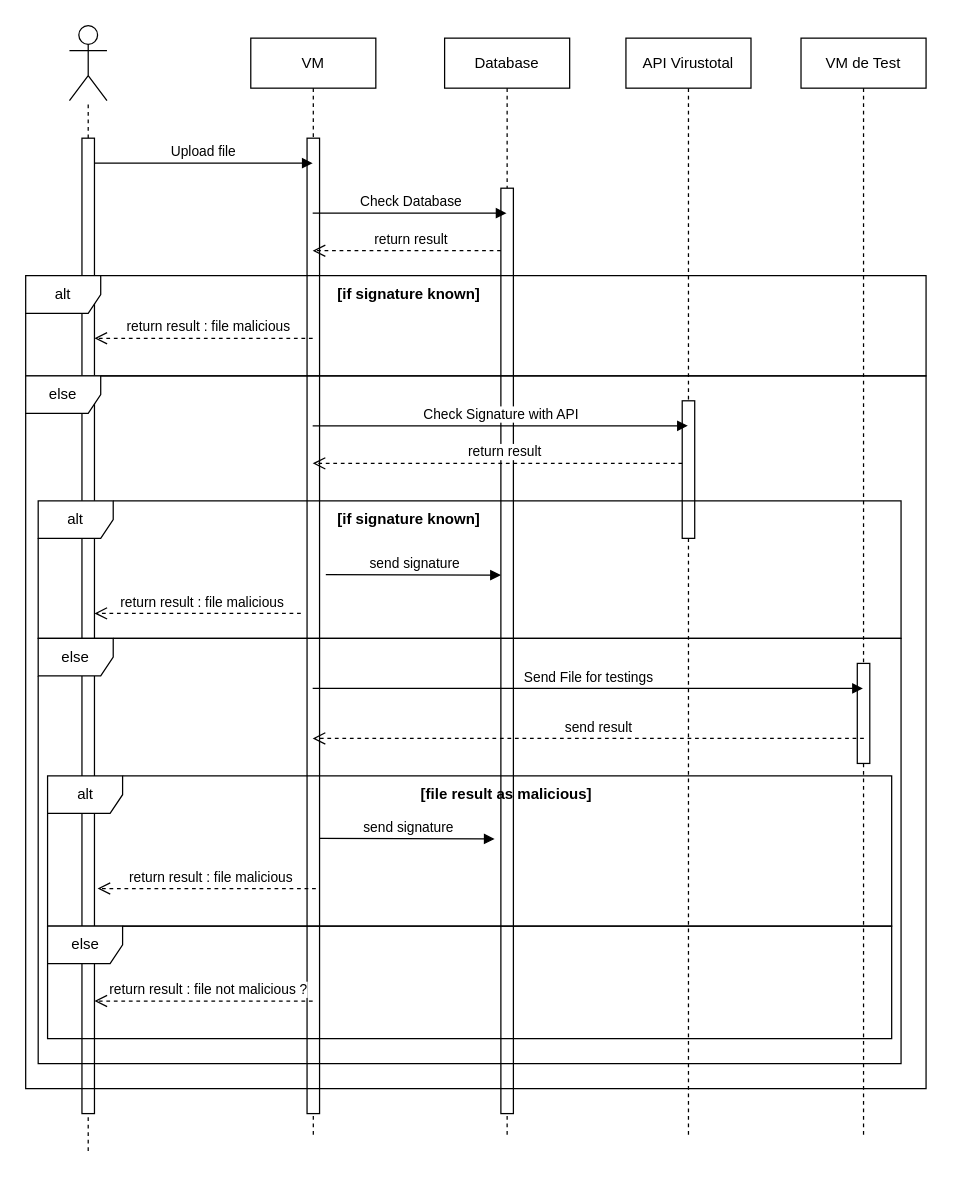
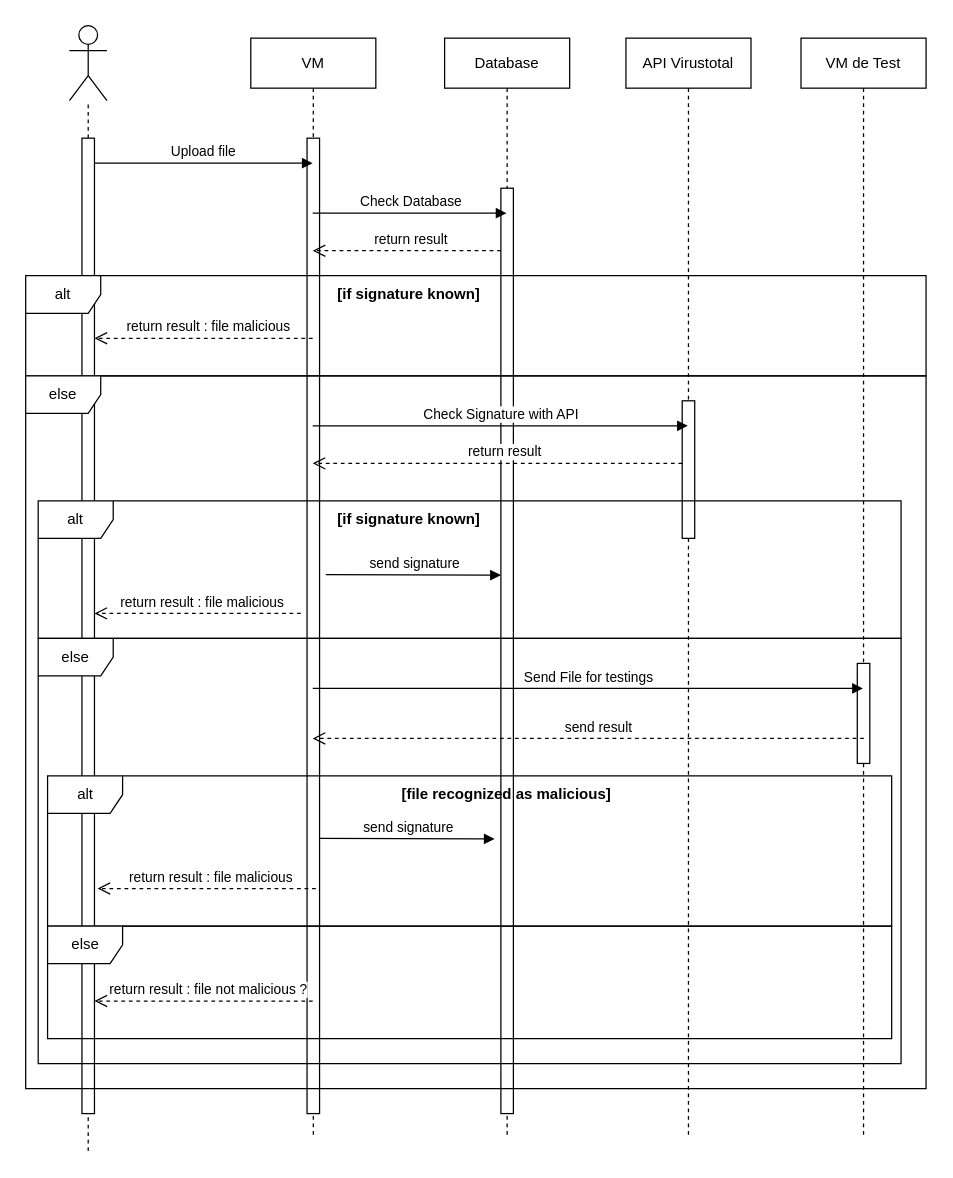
  <mxCell id="0" />
  <mxCell id="1" parent="0" />
  <mxCell id="2" value="VM" style="shape=umlLifeline;perimeter=lifelinePerimeter;whiteSpace=wrap;html=1;container=0;dropTarget=0;collapsible=0;recursiveResize=0;outlineConnect=0;portConstraint=eastwest;newEdgeStyle={&quot;edgeStyle&quot;:&quot;elbowEdgeStyle&quot;,&quot;elbow&quot;:&quot;vertical&quot;,&quot;curved&quot;:0,&quot;rounded&quot;:0};" parent="1" vertex="1"><mxGeometry x="200" y="30" width="100" height="880" as="geometry" /></mxCell>
  <mxCell id="3" value="" style="html=1;points=[];perimeter=orthogonalPerimeter;outlineConnect=0;targetShapes=umlLifeline;portConstraint=eastwest;newEdgeStyle={&quot;edgeStyle&quot;:&quot;elbowEdgeStyle&quot;,&quot;elbow&quot;:&quot;vertical&quot;,&quot;curved&quot;:0,&quot;rounded&quot;:0};" parent="2" vertex="1"><mxGeometry x="45" y="80" width="10" height="780" as="geometry" /></mxCell>
  <mxCell id="4" value="Upload file" style="html=1;verticalAlign=bottom;endArrow=block;edgeStyle=elbowEdgeStyle;elbow=vertical;curved=0;rounded=0;" parent="1" source="10" target="2" edge="1"><mxGeometry relative="1" as="geometry"><mxPoint x="140" y="110" as="sourcePoint" /><Array as="points"><mxPoint x="150" y="130" /></Array><mxPoint x="170" y="120" as="targetPoint" /></mxGeometry></mxCell>
  <mxCell id="5" value="" style="shape=umlActor;verticalLabelPosition=bottom;verticalAlign=top;html=1;outlineConnect=0;" vertex="1" parent="1"><mxGeometry x="55" y="20" width="30" height="60" as="geometry" /></mxCell>
  <mxCell id="6" value="Database" style="shape=umlLifeline;perimeter=lifelinePerimeter;whiteSpace=wrap;html=1;container=0;dropTarget=0;collapsible=0;recursiveResize=0;outlineConnect=0;portConstraint=eastwest;newEdgeStyle={&quot;edgeStyle&quot;:&quot;elbowEdgeStyle&quot;,&quot;elbow&quot;:&quot;vertical&quot;,&quot;curved&quot;:0,&quot;rounded&quot;:0};" vertex="1" parent="1"><mxGeometry x="355" y="30" width="100" height="880" as="geometry" /></mxCell>
  <mxCell id="7" value="" style="html=1;points=[];perimeter=orthogonalPerimeter;outlineConnect=0;targetShapes=umlLifeline;portConstraint=eastwest;newEdgeStyle={&quot;edgeStyle&quot;:&quot;elbowEdgeStyle&quot;,&quot;elbow&quot;:&quot;vertical&quot;,&quot;curved&quot;:0,&quot;rounded&quot;:0};" vertex="1" parent="6"><mxGeometry x="45" y="120" width="10" height="740" as="geometry" /></mxCell>
  <mxCell id="8" value="" style="endArrow=none;dashed=1;html=1;rounded=0;" edge="1" parent="1" source="10" target="5"><mxGeometry width="50" height="50" relative="1" as="geometry"><mxPoint x="70" y="370" as="sourcePoint" /><mxPoint x="210" y="80" as="targetPoint" /></mxGeometry></mxCell>
  <mxCell id="9" value="" style="endArrow=none;dashed=1;html=1;rounded=0;" edge="1" parent="1" target="10"><mxGeometry width="50" height="50" relative="1" as="geometry"><mxPoint x="70" y="920" as="sourcePoint" /><mxPoint x="70" y="80" as="targetPoint" /></mxGeometry></mxCell>
  <mxCell id="10" value="" style="html=1;points=[];perimeter=orthogonalPerimeter;outlineConnect=0;targetShapes=umlLifeline;portConstraint=eastwest;newEdgeStyle={&quot;edgeStyle&quot;:&quot;elbowEdgeStyle&quot;,&quot;elbow&quot;:&quot;vertical&quot;,&quot;curved&quot;:0,&quot;rounded&quot;:0};" vertex="1" parent="1"><mxGeometry x="65" y="110" width="10" height="780" as="geometry" /></mxCell>
  <mxCell id="11" value="API Virustotal" style="shape=umlLifeline;perimeter=lifelinePerimeter;whiteSpace=wrap;html=1;container=0;dropTarget=0;collapsible=0;recursiveResize=0;outlineConnect=0;portConstraint=eastwest;newEdgeStyle={&quot;edgeStyle&quot;:&quot;elbowEdgeStyle&quot;,&quot;elbow&quot;:&quot;vertical&quot;,&quot;curved&quot;:0,&quot;rounded&quot;:0};" vertex="1" parent="1"><mxGeometry x="500" y="30" width="100" height="880" as="geometry" /></mxCell>
  <mxCell id="12" value="" style="html=1;points=[];perimeter=orthogonalPerimeter;outlineConnect=0;targetShapes=umlLifeline;portConstraint=eastwest;newEdgeStyle={&quot;edgeStyle&quot;:&quot;elbowEdgeStyle&quot;,&quot;elbow&quot;:&quot;vertical&quot;,&quot;curved&quot;:0,&quot;rounded&quot;:0};" vertex="1" parent="11"><mxGeometry x="45" y="290" width="10" height="110" as="geometry" /></mxCell>
  <mxCell id="13" value="VM de Test" style="shape=umlLifeline;perimeter=lifelinePerimeter;whiteSpace=wrap;html=1;container=0;dropTarget=0;collapsible=0;recursiveResize=0;outlineConnect=0;portConstraint=eastwest;newEdgeStyle={&quot;edgeStyle&quot;:&quot;elbowEdgeStyle&quot;,&quot;elbow&quot;:&quot;vertical&quot;,&quot;curved&quot;:0,&quot;rounded&quot;:0};" vertex="1" parent="1"><mxGeometry x="640" y="30" width="100" height="880" as="geometry" /></mxCell>
  <mxCell id="14" value="" style="html=1;points=[];perimeter=orthogonalPerimeter;outlineConnect=0;targetShapes=umlLifeline;portConstraint=eastwest;newEdgeStyle={&quot;edgeStyle&quot;:&quot;elbowEdgeStyle&quot;,&quot;elbow&quot;:&quot;vertical&quot;,&quot;curved&quot;:0,&quot;rounded&quot;:0};" vertex="1" parent="13"><mxGeometry x="45" y="500" width="10" height="80" as="geometry" /></mxCell>
  <mxCell id="15" value="alt" style="shape=umlFrame;whiteSpace=wrap;html=1;" vertex="1" parent="1"><mxGeometry x="20" y="220" width="720" height="80" as="geometry" /></mxCell>
  <mxCell id="16" value="Check Database" style="html=1;verticalAlign=bottom;endArrow=block;edgeStyle=elbowEdgeStyle;elbow=vertical;curved=0;rounded=0;" edge="1" parent="1" source="2" target="6"><mxGeometry relative="1" as="geometry"><mxPoint x="250" y="150" as="sourcePoint" /><Array as="points"><mxPoint x="340" y="170" /><mxPoint x="305" y="150" /></Array><mxPoint x="405" y="150" as="targetPoint" /></mxGeometry></mxCell>
  <mxCell id="17" value="&lt;b&gt;&amp;nbsp;[if signature known]&lt;/b&gt;" style="text;html=1;strokeColor=none;fillColor=none;align=center;verticalAlign=middle;whiteSpace=wrap;rounded=0;" vertex="1" parent="1"><mxGeometry x="240" y="220" width="170" height="30" as="geometry" /></mxCell>
  <mxCell id="18" value="return result" style="html=1;verticalAlign=bottom;endArrow=open;dashed=1;endSize=8;edgeStyle=elbowEdgeStyle;elbow=vertical;curved=0;rounded=0;" edge="1" parent="1" source="7" target="2"><mxGeometry x="-0.038" relative="1" as="geometry"><mxPoint x="275" y="250" as="targetPoint" /><Array as="points"><mxPoint x="380" y="200" /><mxPoint x="310" y="280" /><mxPoint x="325" y="250" /></Array><mxPoint x="340" y="250" as="sourcePoint" /><mxPoint as="offset" /></mxGeometry></mxCell>
  <mxCell id="19" value="else" style="shape=umlFrame;whiteSpace=wrap;html=1;" vertex="1" parent="1"><mxGeometry x="20" y="300" width="720" height="570" as="geometry" /></mxCell>
  <mxCell id="20" value="return result : file malicious" style="html=1;verticalAlign=bottom;endArrow=open;dashed=1;endSize=8;edgeStyle=elbowEdgeStyle;elbow=vertical;curved=0;rounded=0;" edge="1" parent="1" source="2" target="10"><mxGeometry x="-0.038" relative="1" as="geometry"><mxPoint x="80" y="270" as="targetPoint" /><Array as="points"><mxPoint x="155" y="270" /></Array><mxPoint x="235" y="270" as="sourcePoint" /><mxPoint as="offset" /></mxGeometry></mxCell>
  <mxCell id="21" value="alt" style="shape=umlFrame;whiteSpace=wrap;html=1;" vertex="1" parent="1"><mxGeometry x="30" y="400" width="690" height="110" as="geometry" /></mxCell>
  <mxCell id="22" value="Check Signature with API" style="html=1;verticalAlign=bottom;endArrow=block;edgeStyle=elbowEdgeStyle;elbow=vertical;curved=0;rounded=0;" edge="1" parent="1" source="2" target="11"><mxGeometry relative="1" as="geometry"><mxPoint x="280" y="350" as="sourcePoint" /><Array as="points"><mxPoint x="380" y="340" /><mxPoint x="355" y="350" /></Array><mxPoint x="455" y="350" as="targetPoint" /></mxGeometry></mxCell>
  <mxCell id="23" value="return result" style="html=1;verticalAlign=bottom;endArrow=open;dashed=1;endSize=8;edgeStyle=elbowEdgeStyle;elbow=vertical;curved=0;rounded=0;" edge="1" parent="1" source="12" target="2"><mxGeometry x="-0.038" relative="1" as="geometry"><mxPoint x="410" y="420" as="targetPoint" /><Array as="points"><mxPoint x="480" y="370" /><mxPoint x="450" y="390" /><mxPoint x="476" y="420" /></Array><mxPoint x="550" y="420" as="sourcePoint" /><mxPoint as="offset" /></mxGeometry></mxCell>
  <mxCell id="24" value="else" style="shape=umlFrame;whiteSpace=wrap;html=1;" vertex="1" parent="1"><mxGeometry x="30" y="510" width="690" height="340" as="geometry" /></mxCell>
  <mxCell id="25" value="&lt;b&gt;&amp;nbsp;[if signature known]&lt;/b&gt;" style="text;html=1;strokeColor=none;fillColor=none;align=center;verticalAlign=middle;whiteSpace=wrap;rounded=0;" vertex="1" parent="1"><mxGeometry x="240" y="400" width="170" height="30" as="geometry" /></mxCell>
  <mxCell id="26" value="return result : file malicious" style="html=1;verticalAlign=bottom;endArrow=open;dashed=1;endSize=8;edgeStyle=elbowEdgeStyle;elbow=vertical;curved=0;rounded=0;" edge="1" parent="1"><mxGeometry x="-0.038" relative="1" as="geometry"><mxPoint x="75" y="490" as="targetPoint" /><Array as="points"><mxPoint x="155" y="490" /></Array><mxPoint x="240" y="490" as="sourcePoint" /><mxPoint as="offset" /></mxGeometry></mxCell>
  <mxCell id="27" value="alt" style="shape=umlFrame;whiteSpace=wrap;html=1;" vertex="1" parent="1"><mxGeometry x="37.5" y="620" width="675" height="120" as="geometry" /></mxCell>
  <mxCell id="28" value="Send File for testings" style="html=1;verticalAlign=bottom;endArrow=block;edgeStyle=elbowEdgeStyle;elbow=vertical;curved=0;rounded=0;" edge="1" parent="1" source="2" target="13"><mxGeometry relative="1" as="geometry"><mxPoint x="250" y="520" as="sourcePoint" /><Array as="points"><mxPoint x="370" y="550" /><mxPoint x="500" y="590" /><mxPoint x="381" y="520" /><mxPoint x="356" y="530" /></Array><mxPoint x="551" y="520" as="targetPoint" /></mxGeometry></mxCell>
- <mxCell id="29" value="&lt;b&gt;&amp;nbsp;[file result as malicious]&lt;/b&gt;" style="text;html=1;strokeColor=none;fillColor=none;align=center;verticalAlign=middle;whiteSpace=wrap;rounded=0;" vertex="1" parent="1"><mxGeometry x="302.5" y="620" width="200" height="30" as="geometry" /></mxCell>
+ <mxCell id="29" value="&lt;b&gt;&amp;nbsp;[file recognized as malicious]&lt;/b&gt;" style="text;html=1;strokeColor=none;fillColor=none;align=center;verticalAlign=middle;whiteSpace=wrap;rounded=0;" vertex="1" parent="1"><mxGeometry x="302.5" y="620" width="200" height="30" as="geometry" /></mxCell>
  <mxCell id="30" value="send result" style="html=1;verticalAlign=bottom;endArrow=open;dashed=1;endSize=8;edgeStyle=elbowEdgeStyle;elbow=vertical;curved=0;rounded=0;" edge="1" parent="1" target="2"><mxGeometry x="-0.038" relative="1" as="geometry"><mxPoint x="405" y="590" as="targetPoint" /><Array as="points"><mxPoint x="500.75" y="590" /><mxPoint x="520.75" y="600" /><mxPoint x="606.75" y="590" /></Array><mxPoint x="690.25" y="590" as="sourcePoint" /><mxPoint as="offset" /></mxGeometry></mxCell>
  <mxCell id="31" value="else" style="shape=umlFrame;whiteSpace=wrap;html=1;" vertex="1" parent="1"><mxGeometry x="37.5" y="740" width="675" height="90" as="geometry" /></mxCell>
  <mxCell id="32" value="return result : file malicious" style="html=1;verticalAlign=bottom;endArrow=open;dashed=1;endSize=8;edgeStyle=elbowEdgeStyle;elbow=vertical;curved=0;rounded=0;" edge="1" parent="1"><mxGeometry x="-0.038" relative="1" as="geometry"><mxPoint x="77.5" y="710" as="targetPoint" /><Array as="points"><mxPoint x="157.5" y="710" /></Array><mxPoint x="252" y="710" as="sourcePoint" /><mxPoint as="offset" /></mxGeometry></mxCell>
  <mxCell id="33" value="send signature" style="html=1;verticalAlign=bottom;endArrow=block;edgeStyle=elbowEdgeStyle;elbow=vertical;curved=0;rounded=0;" edge="1" parent="1"><mxGeometry relative="1" as="geometry"><mxPoint x="260" y="459" as="sourcePoint" /><Array as="points"><mxPoint x="340" y="459.38" /><mxPoint x="305" y="439.38" /></Array><mxPoint x="400" y="460" as="targetPoint" /></mxGeometry></mxCell>
  <mxCell id="34" value="send signature" style="html=1;verticalAlign=bottom;endArrow=block;edgeStyle=elbowEdgeStyle;elbow=vertical;curved=0;rounded=0;" edge="1" parent="1"><mxGeometry relative="1" as="geometry"><mxPoint x="255" y="670" as="sourcePoint" /><Array as="points"><mxPoint x="335" y="670.38" /><mxPoint x="300" y="650.38" /></Array><mxPoint x="395" y="671" as="targetPoint" /></mxGeometry></mxCell>
  <mxCell id="35" value="return result : file not malicious ?" style="html=1;verticalAlign=bottom;endArrow=open;dashed=1;endSize=8;edgeStyle=elbowEdgeStyle;elbow=vertical;curved=0;rounded=0;" edge="1" parent="1"><mxGeometry x="-0.038" relative="1" as="geometry"><mxPoint x="75" y="800" as="targetPoint" /><Array as="points"><mxPoint x="155" y="800" /></Array><mxPoint x="249.5" y="800" as="sourcePoint" /><mxPoint as="offset" /></mxGeometry></mxCell>
